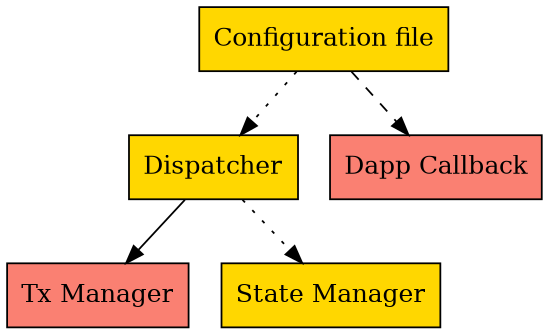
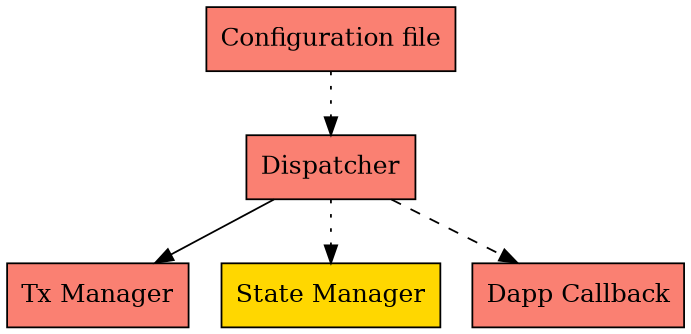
  digraph {
    node [fillcolor=salmon shape=box style=filled]
    edge [style=dotted]
    n1 [label="Tx Manager"]
    n2 [fillcolor=gold label="State Manager"]
-   n3 [fillcolor=gold label=Dispatcher]
+   n3 [label=Dispatcher]
    n4 [label="Dapp Callback"]
-   n5 [fillcolor=gold label="Configuration file"]
+   n5 [label="Configuration file"]
    n3 -> n1 [style=solid]
    n3 -> n2
-   n5 -> n4 [style=dashed]
+   n3 -> n4 [style=dashed]
    n5 -> n3
  }
